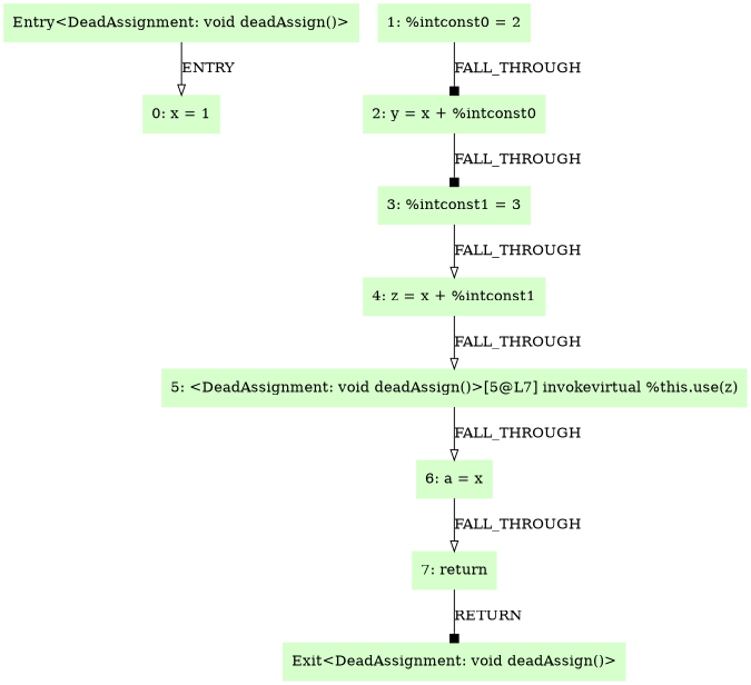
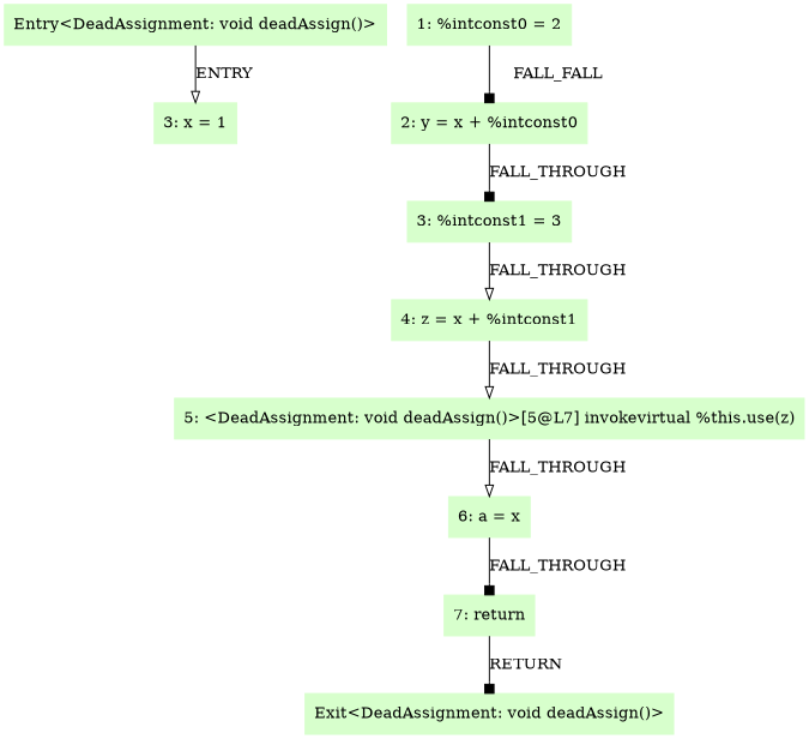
  digraph {
    node [color=".3 .2 1.0" shape=box style=filled]
    edge [arrowhead=onormal]
    n1 [label="Entry<DeadAssignment: void deadAssign()>"]
-   n2 [label="0: x = 1"]
+   n2 [label="3: x = 1"]
    n3 [label="1: %intconst0 = 2"]
    n4 [label="2: y = x + %intconst0"]
    n5 [label="3: %intconst1 = 3"]
    n6 [label="4: z = x + %intconst1"]
    n7 [label="5: <DeadAssignment: void deadAssign()>[5@L7] invokevirtual %this.use(z)"]
    n8 [label="6: a = x"]
    n9 [label="7: return"]
    n10 [label="Exit<DeadAssignment: void deadAssign()>"]
    n1 -> n2 [label=ENTRY]
-   n3 -> n4 [arrowhead=box label=FALL_THROUGH]
+   n3 -> n4 [arrowhead=box label=FALL_FALL]
    n4 -> n5 [arrowhead=box label=FALL_THROUGH]
    n5 -> n6 [label=FALL_THROUGH]
    n6 -> n7 [label=FALL_THROUGH]
    n7 -> n8 [label=FALL_THROUGH]
-   n8 -> n9 [label=FALL_THROUGH]
+   n8 -> n9 [arrowhead=box label=FALL_THROUGH]
    n9 -> n10 [arrowhead=box label=RETURN]
  }
